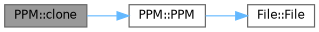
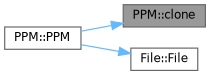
  digraph {
    rankdir=LR
    node [color=grey40 fillcolor=white fontname=Helvetica fontsize=10 shape=box style=filled]
    edge [color=steelblue1 fontname=Helvetica fontsize=10 labelfontname=Helvetica labelfontsize=10 style=solid]
    n1 [color=gray40 fillcolor=grey60 fontcolor=black height=0.2 label="PPM::clone" width=0.4]
    n2 [height=0.2 label="PPM::PPM" width=0.4]
    n3 [height=0.2 label="File::File" width=0.4]
-   n1 -> n2
+   n2 -> n1
    n2 -> n3
  }
